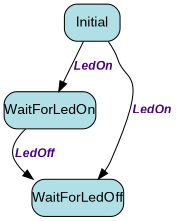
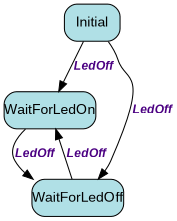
  digraph {
    node [fillcolor=PowderBlue fontname=Arial fontsize=14 margin=0 shape=box style="rounded,filled"]
    edge [fontcolor=Indigo fontname="Arial bold italic" fontsize=12]
    Initial
    WaitForLedOn
    WaitForLedOff
-   Initial -> WaitForLedOn [label=LedOn]
-   Initial -> WaitForLedOff [label=LedOn]
+   Initial -> WaitForLedOn [label=LedOff]
+   Initial -> WaitForLedOff [label=LedOff]
    WaitForLedOn -> WaitForLedOff [label=LedOff]
+   WaitForLedOff -> WaitForLedOn [label=LedOff]
  }
